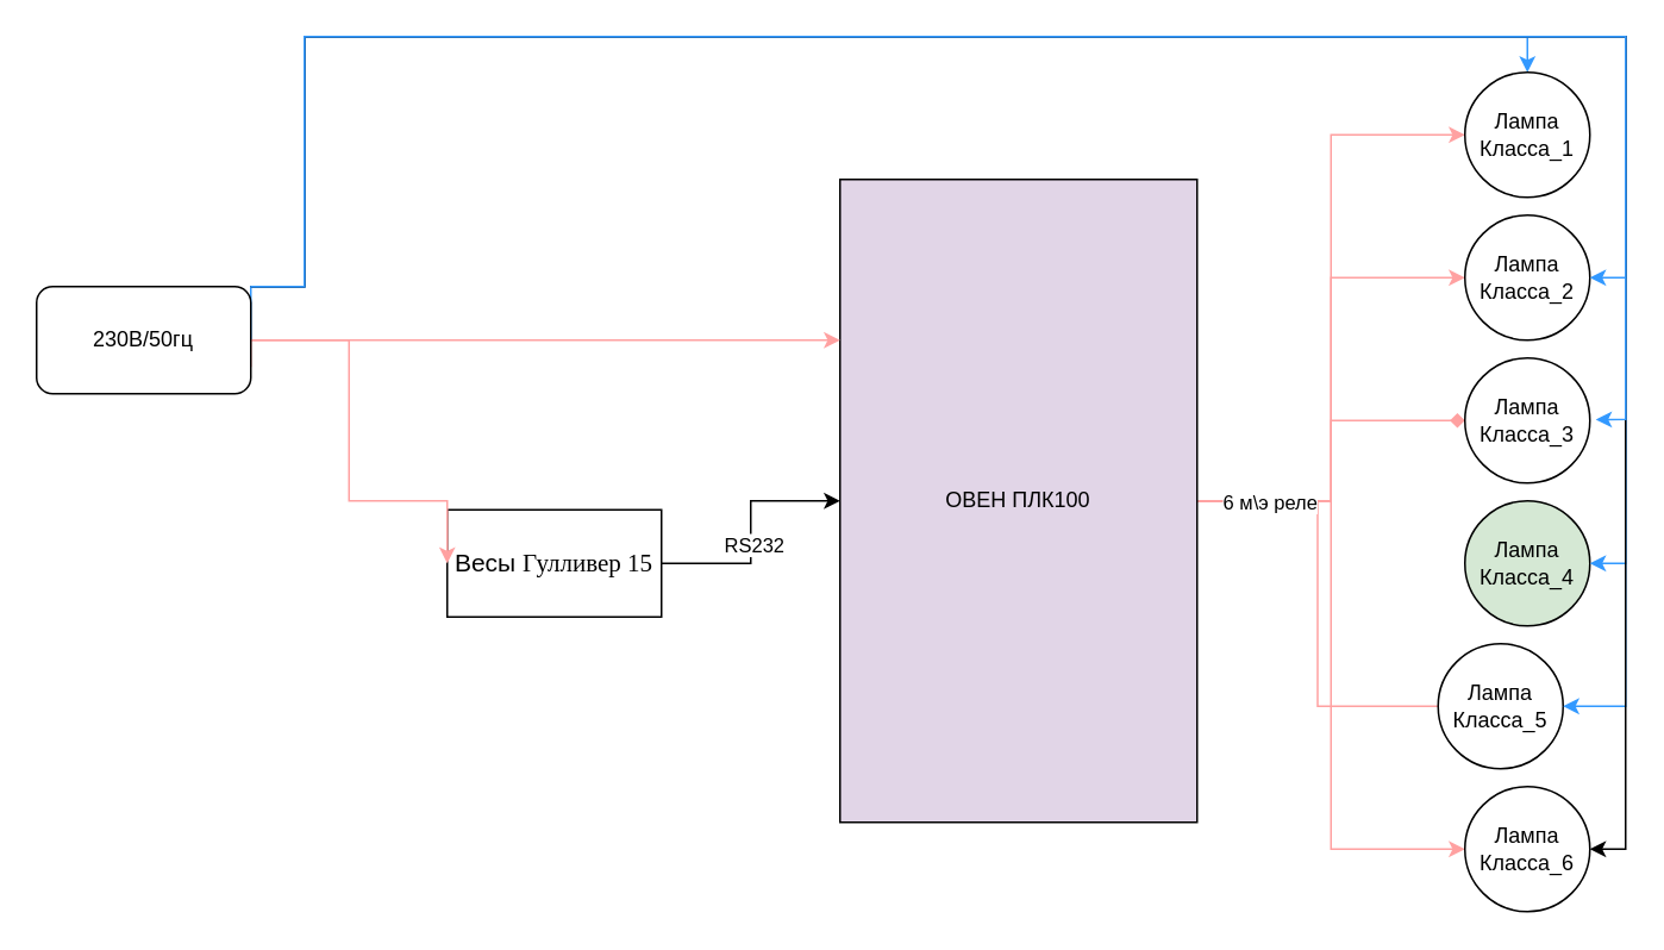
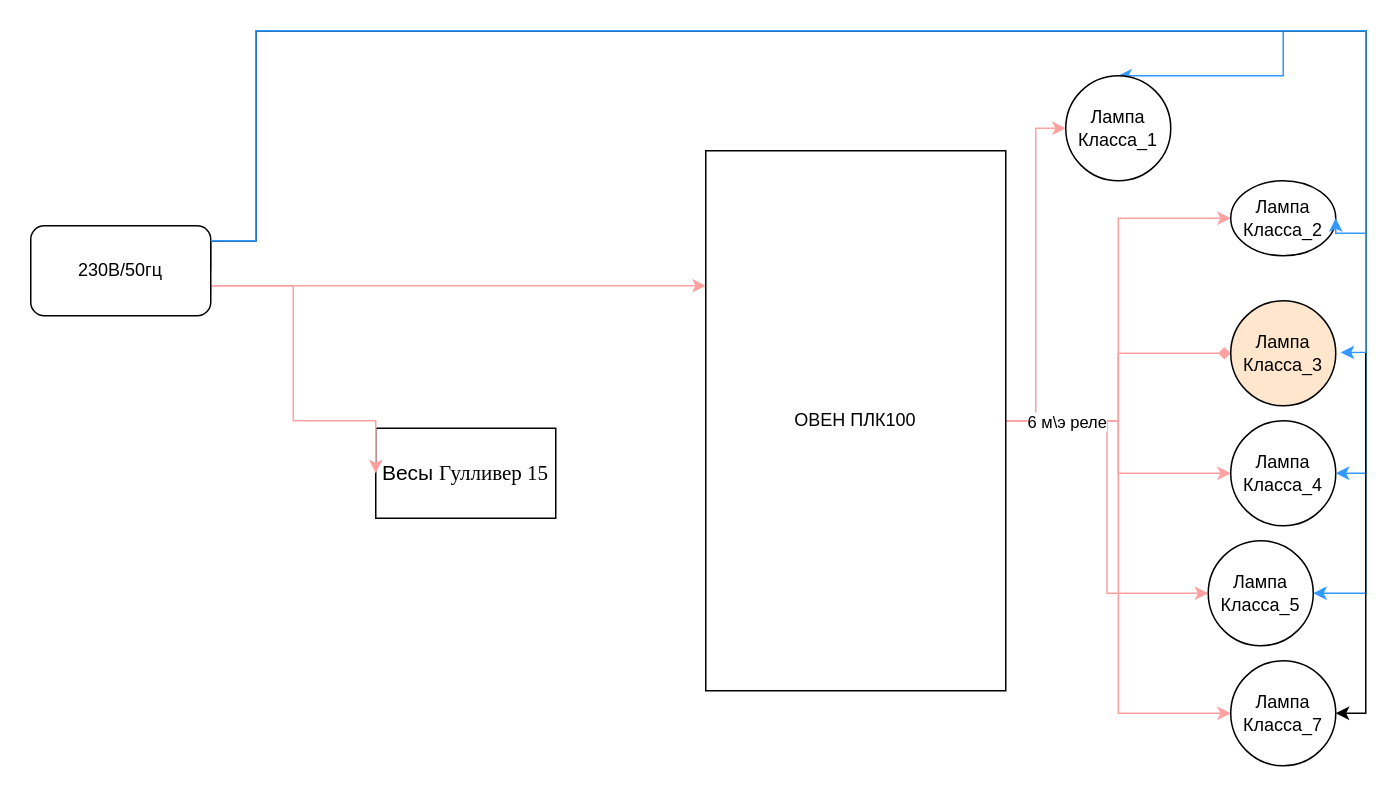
  <mxCell id="0" />
  <mxCell id="1" parent="0" />
  <mxCell id="2" style="edgeStyle=orthogonalEdgeStyle;rounded=0;orthogonalLoop=1;jettySize=auto;html=1;fillColor=#FFA1A1;strokeColor=#FFA1A1;" edge="1" parent="1" source="9" target="15"><mxGeometry relative="1" as="geometry" /></mxCell>
  <mxCell id="3" style="edgeStyle=orthogonalEdgeStyle;rounded=0;orthogonalLoop=1;jettySize=auto;html=1;entryX=0;entryY=0.5;entryDx=0;entryDy=0;fillColor=#FFA1A1;strokeColor=#FFA1A1;" edge="1" parent="1" source="9" target="16"><mxGeometry relative="1" as="geometry" /></mxCell>
  <mxCell id="4" style="edgeStyle=orthogonalEdgeStyle;rounded=0;orthogonalLoop=1;jettySize=auto;html=1;fillColor=#FFA1A1;strokeColor=#FFA1A1;endArrow=diamond;" edge="1" parent="1" source="9" target="17"><mxGeometry relative="1" as="geometry" /></mxCell>
- <mxCell id="6" style="edgeStyle=orthogonalEdgeStyle;rounded=0;orthogonalLoop=1;jettySize=auto;html=1;fillColor=#FFA1A1;strokeColor=#FFA1A1;endArrow=none;" edge="1" parent="1" source="9" target="19"><mxGeometry relative="1" as="geometry" /></mxCell>
+ <mxCell id="5" style="edgeStyle=orthogonalEdgeStyle;rounded=0;orthogonalLoop=1;jettySize=auto;html=1;fillColor=#FFA1A1;strokeColor=#FFA1A1;" edge="1" parent="1" source="9" target="18"><mxGeometry relative="1" as="geometry" /></mxCell>
+ <mxCell id="6" style="edgeStyle=orthogonalEdgeStyle;rounded=0;orthogonalLoop=1;jettySize=auto;html=1;fillColor=#FFA1A1;strokeColor=#FFA1A1;" edge="1" parent="1" source="9" target="19"><mxGeometry relative="1" as="geometry" /></mxCell>
  <mxCell id="7" style="edgeStyle=orthogonalEdgeStyle;rounded=0;orthogonalLoop=1;jettySize=auto;html=1;entryX=0;entryY=0.5;entryDx=0;entryDy=0;fillColor=#FFA1A1;strokeColor=#FFA1A1;" edge="1" parent="1" source="9" target="20"><mxGeometry relative="1" as="geometry" /></mxCell>
  <mxCell id="8" value="6 м\э реле" style="edgeLabel;html=1;align=center;verticalAlign=middle;resizable=0;points=[];" vertex="1" connectable="0" parent="7"><mxGeometry x="-0.857" y="3" relative="1" as="geometry"><mxPoint x="15" y="3" as="offset" /></mxGeometry></mxCell>
- <mxCell id="9" value="ОВЕН ПЛК100" style="rounded=0;whiteSpace=wrap;html=1;fillColor=#e1d5e7;" vertex="1" parent="1"><mxGeometry x="470" y="100" width="200" height="360" as="geometry" /></mxCell>
+ <mxCell id="9" value="ОВЕН ПЛК100" style="rounded=0;whiteSpace=wrap;html=1;" vertex="1" parent="1"><mxGeometry x="470" y="100" width="200" height="360" as="geometry" /></mxCell>
  <mxCell id="10" style="edgeStyle=orthogonalEdgeStyle;rounded=0;orthogonalLoop=1;jettySize=auto;html=1;entryX=0.5;entryY=0;entryDx=0;entryDy=0;exitX=1;exitY=0.5;exitDx=0;exitDy=0;fillColor=#3399FF;strokeColor=#3399FF;" edge="1" parent="1" source="26" target="15"><mxGeometry relative="1" as="geometry"><mxPoint x="140" y="160" as="sourcePoint" /><Array as="points"><mxPoint x="140" y="160" /><mxPoint x="170" y="160" /><mxPoint x="170" y="20" /><mxPoint x="855" y="20" /></Array></mxGeometry></mxCell>
  <mxCell id="11" style="edgeStyle=orthogonalEdgeStyle;rounded=0;orthogonalLoop=1;jettySize=auto;html=1;entryX=0;entryY=0.25;entryDx=0;entryDy=0;exitX=1;exitY=0.75;exitDx=0;exitDy=0;strokeColor=#FFA1A1;" edge="1" parent="1" source="26" target="9"><mxGeometry relative="1" as="geometry"><mxPoint x="140" y="200" as="sourcePoint" /><Array as="points"><mxPoint x="140" y="190" /></Array></mxGeometry></mxCell>
- <mxCell id="12" style="edgeStyle=orthogonalEdgeStyle;rounded=0;orthogonalLoop=1;jettySize=auto;html=1;exitX=1;exitY=0.5;exitDx=0;exitDy=0;entryX=0;entryY=0.5;entryDx=0;entryDy=0;" edge="1" parent="1" source="14" target="9"><mxGeometry relative="1" as="geometry" /></mxCell>
- <mxCell id="13" value="RS232" style="edgeLabel;html=1;align=center;verticalAlign=middle;resizable=0;points=[];" vertex="1" connectable="0" parent="12"><mxGeometry x="-0.092" y="-1" relative="1" as="geometry"><mxPoint as="offset" /></mxGeometry></mxCell>
  <mxCell id="14" value="&lt;font style=&quot;font-size: 14px;&quot;&gt;Весы&amp;nbsp;&lt;span style=&quot;line-height: 107%; font-family: &amp;quot;Times New Roman&amp;quot;, serif;&quot;&gt;Гулливер 15&lt;/span&gt;&lt;/font&gt;" style="rounded=0;whiteSpace=wrap;html=1;" vertex="1" parent="1"><mxGeometry x="250" y="285" width="120" height="60" as="geometry" /></mxCell>
- <mxCell id="15" value="Лампа&lt;br&gt;Класса_1" style="ellipse;whiteSpace=wrap;html=1;aspect=fixed;" vertex="1" parent="1"><mxGeometry x="820" y="40" width="70" height="70" as="geometry" /></mxCell>
- <mxCell id="16" value="Лампа&lt;br&gt;Класса_2" style="ellipse;whiteSpace=wrap;html=1;aspect=fixed;" vertex="1" parent="1"><mxGeometry x="820" y="120" width="70" height="70" as="geometry" /></mxCell>
- <mxCell id="17" value="Лампа&lt;br&gt;Класса_3" style="ellipse;whiteSpace=wrap;html=1;aspect=fixed;" vertex="1" parent="1"><mxGeometry x="820" y="200" width="70" height="70" as="geometry" /></mxCell>
- <mxCell id="18" value="Лампа&lt;br&gt;Класса_4" style="ellipse;whiteSpace=wrap;html=1;aspect=fixed;fillColor=#d5e8d4;" vertex="1" parent="1"><mxGeometry x="820" y="280" width="70" height="70" as="geometry" /></mxCell>
+ <mxCell id="15" value="Лампа&lt;br&gt;Класса_1" style="ellipse;whiteSpace=wrap;html=1;aspect=fixed;" vertex="1" parent="1"><mxGeometry x="710" y="50" width="70" height="70" as="geometry" /></mxCell>
+ <mxCell id="16" value="Лампа&lt;br&gt;Класса_2" style="ellipse;whiteSpace=wrap;html=1;aspect=fixed;" vertex="1" parent="1"><mxGeometry x="820" y="120" width="70" height="50" as="geometry" /></mxCell>
+ <mxCell id="17" value="Лампа&lt;br&gt;Класса_3" style="ellipse;whiteSpace=wrap;html=1;aspect=fixed;fillColor=#ffe6cc;" vertex="1" parent="1"><mxGeometry x="820" y="200" width="70" height="70" as="geometry" /></mxCell>
+ <mxCell id="18" value="Лампа&lt;br&gt;Класса_4" style="ellipse;whiteSpace=wrap;html=1;aspect=fixed;" vertex="1" parent="1"><mxGeometry x="820" y="280" width="70" height="70" as="geometry" /></mxCell>
  <mxCell id="19" value="Лампа&lt;br&gt;Класса_5" style="ellipse;whiteSpace=wrap;html=1;aspect=fixed;" vertex="1" parent="1"><mxGeometry x="805" y="360" width="70" height="70" as="geometry" /></mxCell>
- <mxCell id="20" value="Лампа&lt;br&gt;Класса_6" style="ellipse;whiteSpace=wrap;html=1;aspect=fixed;" vertex="1" parent="1"><mxGeometry x="820" y="440" width="70" height="70" as="geometry" /></mxCell>
+ <mxCell id="20" value="Лампа&lt;br&gt;Класса_7" style="ellipse;whiteSpace=wrap;html=1;aspect=fixed;" vertex="1" parent="1"><mxGeometry x="820" y="440" width="70" height="70" as="geometry" /></mxCell>
  <mxCell id="21" style="edgeStyle=orthogonalEdgeStyle;rounded=0;orthogonalLoop=1;jettySize=auto;html=1;entryX=0;entryY=0.5;entryDx=0;entryDy=0;strokeColor=#FFA1A1;" edge="1" parent="1" source="26" target="14"><mxGeometry relative="1" as="geometry"><Array as="points"><mxPoint x="195" y="190" /><mxPoint x="195" y="280" /></Array></mxGeometry></mxCell>
  <mxCell id="22" style="edgeStyle=orthogonalEdgeStyle;rounded=0;orthogonalLoop=1;jettySize=auto;html=1;entryX=1;entryY=0.5;entryDx=0;entryDy=0;strokeColor=#3399FF;" edge="1" parent="1" source="26" target="16"><mxGeometry relative="1" as="geometry"><Array as="points"><mxPoint x="170" y="160" /><mxPoint x="170" y="20" /><mxPoint x="910" y="20" /><mxPoint x="910" y="155" /></Array></mxGeometry></mxCell>
  <mxCell id="23" style="edgeStyle=orthogonalEdgeStyle;rounded=0;orthogonalLoop=1;jettySize=auto;html=1;entryX=1;entryY=0.5;entryDx=0;entryDy=0;strokeColor=#3399FF;" edge="1" parent="1" source="26" target="18"><mxGeometry relative="1" as="geometry"><Array as="points"><mxPoint x="170" y="160" /><mxPoint x="170" y="20" /><mxPoint x="910" y="20" /><mxPoint x="910" y="315" /></Array></mxGeometry></mxCell>
  <mxCell id="24" style="edgeStyle=orthogonalEdgeStyle;rounded=0;orthogonalLoop=1;jettySize=auto;html=1;entryX=1;entryY=0.5;entryDx=0;entryDy=0;strokeColor=#3399FF;" edge="1" parent="1" source="26" target="19"><mxGeometry relative="1" as="geometry"><Array as="points"><mxPoint x="170" y="160" /><mxPoint x="170" y="20" /><mxPoint x="910" y="20" /><mxPoint x="910" y="395" /></Array></mxGeometry></mxCell>
  <mxCell id="25" style="edgeStyle=orthogonalEdgeStyle;rounded=0;orthogonalLoop=1;jettySize=auto;html=1;entryX=1;entryY=0.5;entryDx=0;entryDy=0;fillColor=#3399FF;" edge="1" parent="1" source="26" target="20"><mxGeometry relative="1" as="geometry"><Array as="points"><mxPoint x="170" y="160" /><mxPoint x="170" y="20" /><mxPoint x="910" y="20" /><mxPoint x="910" y="475" /></Array></mxGeometry></mxCell>
- <mxCell id="26" value="230В/50гц" style="rounded=1;whiteSpace=wrap;html=1;" vertex="1" parent="1"><mxGeometry x="20" y="160" width="120" height="60" as="geometry" /></mxCell>
+ <mxCell id="26" value="230В/50гц" style="rounded=1;whiteSpace=wrap;html=1;" vertex="1" parent="1"><mxGeometry x="20" y="150" width="120" height="60" as="geometry" /></mxCell>
  <mxCell id="27" style="edgeStyle=orthogonalEdgeStyle;rounded=0;orthogonalLoop=1;jettySize=auto;html=1;entryX=1.047;entryY=0.492;entryDx=0;entryDy=0;entryPerimeter=0;strokeColor=#3399FF;" edge="1" parent="1" source="26" target="17"><mxGeometry relative="1" as="geometry"><Array as="points"><mxPoint x="170" y="160" /><mxPoint x="170" y="20" /><mxPoint x="910" y="20" /><mxPoint x="910" y="234" /></Array></mxGeometry></mxCell>
